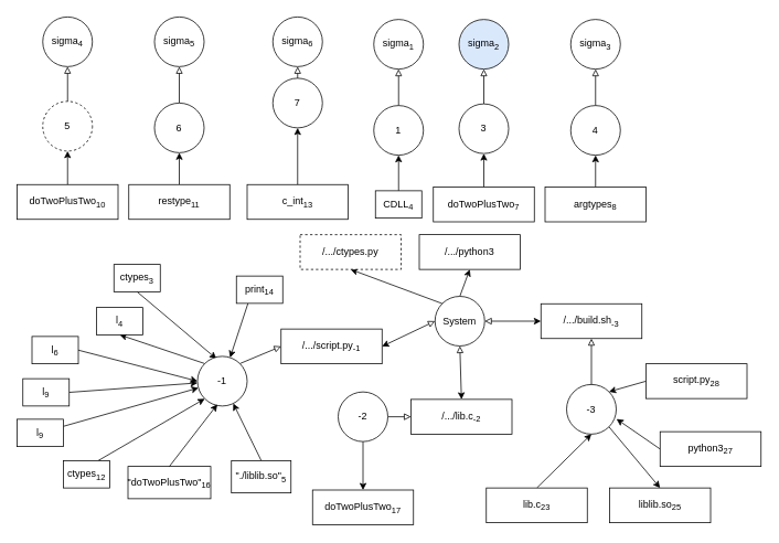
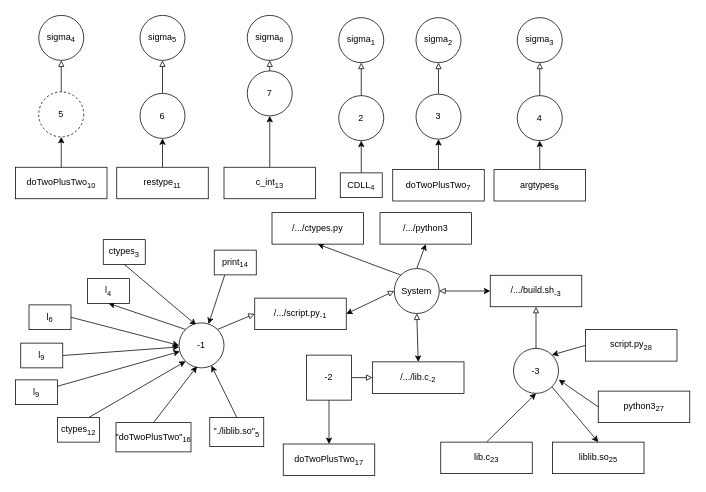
  <mxCell id="0" />
  <mxCell id="1" parent="0" />
  <mxCell id="2" style="edgeStyle=none;shape=connector;rounded=0;orthogonalLoop=1;jettySize=auto;html=1;exitX=0.5;exitY=0;exitDx=0;exitDy=0;labelBackgroundColor=default;strokeColor=default;align=center;verticalAlign=middle;fontFamily=Helvetica;fontSize=11;fontColor=default;endArrow=block;endFill=0;" edge="1" parent="1" source="4" target="67"><mxGeometry relative="1" as="geometry" /></mxCell>
  <mxCell id="3" style="edgeStyle=none;shape=connector;rounded=0;orthogonalLoop=1;jettySize=auto;html=1;exitX=1;exitY=1;exitDx=0;exitDy=0;entryX=0.5;entryY=0;entryDx=0;entryDy=0;labelBackgroundColor=default;strokeColor=default;align=center;verticalAlign=middle;fontFamily=Helvetica;fontSize=11;fontColor=default;endArrow=classic;" edge="1" parent="1" source="4" target="71"><mxGeometry relative="1" as="geometry" /></mxCell>
  <mxCell id="4" value="-3" style="ellipse;whiteSpace=wrap;html=1;aspect=fixed;" vertex="1" parent="1"><mxGeometry x="684" y="464" width="60" height="60" as="geometry" /></mxCell>
  <mxCell id="5" style="edgeStyle=none;shape=connector;rounded=0;orthogonalLoop=1;jettySize=auto;html=1;exitX=1;exitY=0.5;exitDx=0;exitDy=0;labelBackgroundColor=default;strokeColor=default;align=center;verticalAlign=middle;fontFamily=Helvetica;fontSize=11;fontColor=default;endArrow=classic;" edge="1" parent="1" source="7" target="63"><mxGeometry relative="1" as="geometry" /></mxCell>
  <mxCell id="6" style="edgeStyle=none;shape=connector;rounded=0;orthogonalLoop=1;jettySize=auto;html=1;exitX=0.5;exitY=0;exitDx=0;exitDy=0;entryX=0;entryY=0.5;entryDx=0;entryDy=0;labelBackgroundColor=default;strokeColor=default;align=center;verticalAlign=middle;fontFamily=Helvetica;fontSize=11;fontColor=default;endArrow=block;endFill=0;" edge="1" parent="1" source="7" target="65"><mxGeometry relative="1" as="geometry" /></mxCell>
- <mxCell id="7" value="-2" style="ellipse;whiteSpace=wrap;html=1;aspect=fixed;direction=south;" vertex="1" parent="1"><mxGeometry x="408" y="473" width="60" height="60" as="geometry" /></mxCell>
+ <mxCell id="7" value="-2" style="whiteSpace=wrap;html=1;aspect=fixed;direction=south;rounded=0;" vertex="1" parent="1"><mxGeometry x="408" y="473" width="60" height="60" as="geometry" /></mxCell>
  <mxCell id="8" style="edgeStyle=none;shape=connector;rounded=0;orthogonalLoop=1;jettySize=auto;html=1;exitX=0.5;exitY=0;exitDx=0;exitDy=0;entryX=0;entryY=0.5;entryDx=0;entryDy=0;labelBackgroundColor=default;strokeColor=default;align=center;verticalAlign=middle;fontFamily=Helvetica;fontSize=11;fontColor=default;endArrow=classic;startArrow=block;startFill=0;" edge="1" parent="1" source="12" target="67"><mxGeometry relative="1" as="geometry" /></mxCell>
  <mxCell id="9" style="edgeStyle=none;shape=connector;rounded=0;orthogonalLoop=1;jettySize=auto;html=1;exitX=1;exitY=0.5;exitDx=0;exitDy=0;entryX=0.5;entryY=0;entryDx=0;entryDy=0;labelBackgroundColor=default;strokeColor=default;align=center;verticalAlign=middle;fontFamily=Helvetica;fontSize=11;fontColor=default;endArrow=classic;startArrow=block;startFill=0;" edge="1" parent="1" source="12" target="65"><mxGeometry relative="1" as="geometry" /></mxCell>
  <mxCell id="10" style="edgeStyle=none;shape=connector;rounded=0;orthogonalLoop=1;jettySize=auto;html=1;exitX=0;exitY=1;exitDx=0;exitDy=0;entryX=0.5;entryY=1;entryDx=0;entryDy=0;labelBackgroundColor=default;strokeColor=default;align=center;verticalAlign=middle;fontFamily=Helvetica;fontSize=11;fontColor=default;endArrow=classic;" edge="1" parent="1" source="12" target="66"><mxGeometry relative="1" as="geometry" /></mxCell>
  <mxCell id="11" style="edgeStyle=none;shape=connector;rounded=0;orthogonalLoop=1;jettySize=auto;html=1;exitX=0;exitY=0.5;exitDx=0;exitDy=0;entryX=0.5;entryY=1;entryDx=0;entryDy=0;labelBackgroundColor=default;strokeColor=default;align=center;verticalAlign=middle;fontFamily=Helvetica;fontSize=11;fontColor=default;endArrow=classic;" edge="1" parent="1" source="12" target="76"><mxGeometry relative="1" as="geometry" /></mxCell>
  <mxCell id="12" value="System" style="ellipse;whiteSpace=wrap;html=1;aspect=fixed;direction=south;" vertex="1" parent="1"><mxGeometry x="525" y="357.5" width="60" height="60" as="geometry" /></mxCell>
  <mxCell id="13" style="edgeStyle=none;shape=connector;rounded=0;orthogonalLoop=1;jettySize=auto;html=1;exitX=0.5;exitY=1;exitDx=0;exitDy=0;labelBackgroundColor=default;strokeColor=default;align=center;verticalAlign=middle;fontFamily=Helvetica;fontSize=11;fontColor=default;endArrow=classic;entryX=0.383;entryY=0.05;entryDx=0;entryDy=0;entryPerimeter=0;" edge="1" parent="1" source="14" target="19"><mxGeometry relative="1" as="geometry" /></mxCell>
  <mxCell id="14" value="&lt;div&gt;ctypes&lt;sub&gt;3&lt;/sub&gt;&lt;/div&gt;" style="rounded=0;whiteSpace=wrap;html=1;" vertex="1" parent="1"><mxGeometry x="137" y="319" width="56" height="33" as="geometry" /></mxCell>
  <mxCell id="15" style="edgeStyle=none;shape=connector;rounded=0;orthogonalLoop=1;jettySize=auto;html=1;exitX=0.75;exitY=0;exitDx=0;exitDy=0;entryX=0;entryY=1;entryDx=0;entryDy=0;labelBackgroundColor=default;strokeColor=default;align=center;verticalAlign=middle;fontFamily=Helvetica;fontSize=11;fontColor=default;endArrow=classic;" edge="1" parent="1" source="16" target="19"><mxGeometry relative="1" as="geometry" /></mxCell>
  <mxCell id="16" value="&lt;div&gt;ctypes&lt;sub&gt;12&lt;/sub&gt;&lt;/div&gt;" style="rounded=0;whiteSpace=wrap;html=1;" vertex="1" parent="1"><mxGeometry x="76" y="556" width="56" height="33" as="geometry" /></mxCell>
  <mxCell id="17" style="edgeStyle=none;shape=connector;rounded=0;orthogonalLoop=1;jettySize=auto;html=1;exitX=0;exitY=0;exitDx=0;exitDy=0;entryX=0.5;entryY=1;entryDx=0;entryDy=0;labelBackgroundColor=default;strokeColor=default;align=center;verticalAlign=middle;fontFamily=Helvetica;fontSize=11;fontColor=default;endArrow=classic;" edge="1" parent="1" source="19" target="20"><mxGeometry relative="1" as="geometry" /></mxCell>
  <mxCell id="18" style="edgeStyle=none;shape=connector;rounded=0;orthogonalLoop=1;jettySize=auto;html=1;exitX=1;exitY=0;exitDx=0;exitDy=0;entryX=0;entryY=0.5;entryDx=0;entryDy=0;labelBackgroundColor=default;strokeColor=default;align=center;verticalAlign=middle;fontFamily=Helvetica;fontSize=11;fontColor=default;endArrow=block;endFill=0;" edge="1" parent="1" source="19" target="64"><mxGeometry relative="1" as="geometry"><mxPoint x="341.787" y="446.213" as="targetPoint" /></mxGeometry></mxCell>
  <mxCell id="19" value="-1" style="ellipse;whiteSpace=wrap;html=1;aspect=fixed;" vertex="1" parent="1"><mxGeometry x="238" y="430" width="60" height="60" as="geometry" /></mxCell>
  <mxCell id="20" value="l&lt;sub&gt;4&lt;/sub&gt;" style="rounded=0;whiteSpace=wrap;html=1;" vertex="1" parent="1"><mxGeometry x="116" y="371" width="56" height="33" as="geometry" /></mxCell>
  <mxCell id="21" style="edgeStyle=none;shape=connector;rounded=0;orthogonalLoop=1;jettySize=auto;html=1;exitX=0.5;exitY=0;exitDx=0;exitDy=0;entryX=0.5;entryY=1;entryDx=0;entryDy=0;labelBackgroundColor=default;strokeColor=default;align=center;verticalAlign=middle;fontFamily=Helvetica;fontSize=11;fontColor=default;endArrow=classic;" edge="1" parent="1" source="22" target="24"><mxGeometry relative="1" as="geometry" /></mxCell>
  <mxCell id="22" value="CDLL&lt;sub&gt;4&lt;/sub&gt;" style="rounded=0;whiteSpace=wrap;html=1;" vertex="1" parent="1"><mxGeometry x="453" y="230" width="56" height="33" as="geometry" /></mxCell>
  <mxCell id="23" style="edgeStyle=none;shape=connector;rounded=0;orthogonalLoop=1;jettySize=auto;html=1;exitX=0.5;exitY=0;exitDx=0;exitDy=0;labelBackgroundColor=default;strokeColor=default;align=center;verticalAlign=middle;fontFamily=Helvetica;fontSize=11;fontColor=default;endArrow=block;endFill=0;" edge="1" parent="1" source="24" target="25"><mxGeometry relative="1" as="geometry" /></mxCell>
- <mxCell id="24" value="1" style="ellipse;whiteSpace=wrap;html=1;aspect=fixed;" vertex="1" parent="1"><mxGeometry x="451" y="127" width="60" height="60" as="geometry" /></mxCell>
+ <mxCell id="24" value="2" style="ellipse;whiteSpace=wrap;html=1;aspect=fixed;" vertex="1" parent="1"><mxGeometry x="451" y="127" width="60" height="60" as="geometry" /></mxCell>
  <mxCell id="25" value="sigma&lt;sub&gt;1&lt;/sub&gt;" style="ellipse;whiteSpace=wrap;html=1;aspect=fixed;" vertex="1" parent="1"><mxGeometry x="451" y="23" width="60" height="60" as="geometry" /></mxCell>
  <mxCell id="26" style="edgeStyle=none;shape=connector;rounded=0;orthogonalLoop=1;jettySize=auto;html=1;exitX=0.5;exitY=0;exitDx=0;exitDy=0;labelBackgroundColor=default;strokeColor=default;align=center;verticalAlign=middle;fontFamily=Helvetica;fontSize=11;fontColor=default;endArrow=classic;" edge="1" parent="1" source="27" target="19"><mxGeometry relative="1" as="geometry" /></mxCell>
  <mxCell id="27" value="&quot;./liblib.so&quot;&lt;sub&gt;5&lt;/sub&gt;" style="rounded=0;whiteSpace=wrap;html=1;" vertex="1" parent="1"><mxGeometry x="279" y="556" width="72" height="39" as="geometry" /></mxCell>
  <mxCell id="28" style="edgeStyle=none;shape=connector;rounded=0;orthogonalLoop=1;jettySize=auto;html=1;exitX=1;exitY=0.5;exitDx=0;exitDy=0;entryX=0;entryY=0.5;entryDx=0;entryDy=0;labelBackgroundColor=default;strokeColor=default;align=center;verticalAlign=middle;fontFamily=Helvetica;fontSize=11;fontColor=default;endArrow=classic;" edge="1" parent="1" source="29" target="19"><mxGeometry relative="1" as="geometry" /></mxCell>
  <mxCell id="29" value="&lt;div&gt;l&lt;sub&gt;6&lt;/sub&gt;&lt;/div&gt;" style="rounded=0;whiteSpace=wrap;html=1;" vertex="1" parent="1"><mxGeometry x="38" y="406" width="56" height="33" as="geometry" /></mxCell>
  <mxCell id="30" style="edgeStyle=none;shape=connector;rounded=0;orthogonalLoop=1;jettySize=auto;html=1;exitX=1;exitY=0.5;exitDx=0;exitDy=0;labelBackgroundColor=default;strokeColor=default;align=center;verticalAlign=middle;fontFamily=Helvetica;fontSize=11;fontColor=default;endArrow=classic;" edge="1" parent="1" source="31" target="19"><mxGeometry relative="1" as="geometry" /></mxCell>
  <mxCell id="31" value="&lt;div&gt;l&lt;sub&gt;9&lt;/sub&gt;&lt;/div&gt;" style="rounded=0;whiteSpace=wrap;html=1;" vertex="1" parent="1"><mxGeometry x="27" y="457" width="56" height="33" as="geometry" /></mxCell>
  <mxCell id="32" style="edgeStyle=none;shape=connector;rounded=0;orthogonalLoop=1;jettySize=auto;html=1;exitX=0.5;exitY=0;exitDx=0;exitDy=0;labelBackgroundColor=default;strokeColor=default;align=center;verticalAlign=middle;fontFamily=Helvetica;fontSize=11;fontColor=default;endArrow=block;endFill=0;" edge="1" parent="1" source="33" target="34"><mxGeometry relative="1" as="geometry" /></mxCell>
  <mxCell id="33" value="3" style="ellipse;whiteSpace=wrap;html=1;aspect=fixed;" vertex="1" parent="1"><mxGeometry x="554" y="125" width="60" height="60" as="geometry" /></mxCell>
- <mxCell id="34" value="&lt;div&gt;sigma&lt;sub&gt;2&lt;/sub&gt;&lt;/div&gt;" style="ellipse;whiteSpace=wrap;html=1;aspect=fixed;fillColor=#dae8fc;" vertex="1" parent="1"><mxGeometry x="554" y="23" width="60" height="60" as="geometry" /></mxCell>
+ <mxCell id="34" value="&lt;div&gt;sigma&lt;sub&gt;2&lt;/sub&gt;&lt;/div&gt;" style="ellipse;whiteSpace=wrap;html=1;aspect=fixed;" vertex="1" parent="1"><mxGeometry x="554" y="23" width="60" height="60" as="geometry" /></mxCell>
  <mxCell id="35" style="edgeStyle=none;shape=connector;rounded=0;orthogonalLoop=1;jettySize=auto;html=1;exitX=0.5;exitY=0;exitDx=0;exitDy=0;entryX=0.5;entryY=1;entryDx=0;entryDy=0;labelBackgroundColor=default;strokeColor=default;align=center;verticalAlign=middle;fontFamily=Helvetica;fontSize=11;fontColor=default;endArrow=classic;" edge="1" parent="1" source="36" target="33"><mxGeometry relative="1" as="geometry" /></mxCell>
  <mxCell id="36" value="doTwoPlusTwo&lt;sub&gt;7&lt;/sub&gt;" style="rounded=0;whiteSpace=wrap;html=1;" vertex="1" parent="1"><mxGeometry x="523" y="225.5" width="122" height="42" as="geometry" /></mxCell>
  <mxCell id="37" style="edgeStyle=none;shape=connector;rounded=0;orthogonalLoop=1;jettySize=auto;html=1;exitX=0.5;exitY=0;exitDx=0;exitDy=0;labelBackgroundColor=default;strokeColor=default;align=center;verticalAlign=middle;fontFamily=Helvetica;fontSize=11;fontColor=default;endArrow=block;endFill=0;" edge="1" parent="1" source="38" target="39"><mxGeometry relative="1" as="geometry" /></mxCell>
  <mxCell id="38" value="4" style="ellipse;whiteSpace=wrap;html=1;aspect=fixed;" vertex="1" parent="1"><mxGeometry x="689" y="127" width="60" height="60" as="geometry" /></mxCell>
  <mxCell id="39" value="&lt;div&gt;sigma&lt;sub&gt;3&lt;/sub&gt;&lt;/div&gt;" style="ellipse;whiteSpace=wrap;html=1;aspect=fixed;" vertex="1" parent="1"><mxGeometry x="689" y="23" width="60" height="60" as="geometry" /></mxCell>
  <mxCell id="40" style="edgeStyle=none;shape=connector;rounded=0;orthogonalLoop=1;jettySize=auto;html=1;exitX=0.5;exitY=0;exitDx=0;exitDy=0;entryX=0.5;entryY=1;entryDx=0;entryDy=0;labelBackgroundColor=default;strokeColor=default;align=center;verticalAlign=middle;fontFamily=Helvetica;fontSize=11;fontColor=default;endArrow=classic;" edge="1" parent="1" source="41" target="38"><mxGeometry relative="1" as="geometry" /></mxCell>
  <mxCell id="41" value="argtypes&lt;sub&gt;8&lt;/sub&gt;" style="rounded=0;whiteSpace=wrap;html=1;" vertex="1" parent="1"><mxGeometry x="658" y="225.5" width="122" height="42" as="geometry" /></mxCell>
  <mxCell id="42" style="edgeStyle=none;shape=connector;rounded=0;orthogonalLoop=1;jettySize=auto;html=1;exitX=0.5;exitY=0;exitDx=0;exitDy=0;labelBackgroundColor=default;strokeColor=default;align=center;verticalAlign=middle;fontFamily=Helvetica;fontSize=11;fontColor=default;endArrow=block;endFill=0;" edge="1" parent="1" source="43" target="44"><mxGeometry relative="1" as="geometry" /></mxCell>
  <mxCell id="43" value="5" style="ellipse;whiteSpace=wrap;html=1;aspect=fixed;dashed=1;" vertex="1" parent="1"><mxGeometry x="51" y="122" width="60" height="60" as="geometry" /></mxCell>
  <mxCell id="44" value="&lt;div&gt;sigma&lt;sub&gt;4&lt;/sub&gt;&lt;/div&gt;" style="ellipse;whiteSpace=wrap;html=1;aspect=fixed;" vertex="1" parent="1"><mxGeometry x="51" y="20" width="60" height="60" as="geometry" /></mxCell>
  <mxCell id="45" style="edgeStyle=none;shape=connector;rounded=0;orthogonalLoop=1;jettySize=auto;html=1;exitX=0.5;exitY=0;exitDx=0;exitDy=0;entryX=0.5;entryY=1;entryDx=0;entryDy=0;labelBackgroundColor=default;strokeColor=default;align=center;verticalAlign=middle;fontFamily=Helvetica;fontSize=11;fontColor=default;endArrow=classic;" edge="1" parent="1" source="46" target="43"><mxGeometry relative="1" as="geometry" /></mxCell>
  <mxCell id="46" value="doTwoPlusTwo&lt;sub&gt;10&lt;/sub&gt;" style="rounded=0;whiteSpace=wrap;html=1;" vertex="1" parent="1"><mxGeometry x="20" y="222.5" width="122" height="42" as="geometry" /></mxCell>
  <mxCell id="47" style="edgeStyle=none;shape=connector;rounded=0;orthogonalLoop=1;jettySize=auto;html=1;exitX=0.5;exitY=0;exitDx=0;exitDy=0;labelBackgroundColor=default;strokeColor=default;align=center;verticalAlign=middle;fontFamily=Helvetica;fontSize=11;fontColor=default;endArrow=block;endFill=0;" edge="1" parent="1" source="48" target="49"><mxGeometry relative="1" as="geometry" /></mxCell>
  <mxCell id="48" value="6" style="ellipse;whiteSpace=wrap;html=1;aspect=fixed;" vertex="1" parent="1"><mxGeometry x="186" y="124" width="60" height="60" as="geometry" /></mxCell>
  <mxCell id="49" value="&lt;div&gt;sigma&lt;sub&gt;5&lt;/sub&gt;&lt;/div&gt;" style="ellipse;whiteSpace=wrap;html=1;aspect=fixed;" vertex="1" parent="1"><mxGeometry x="186" y="20" width="60" height="60" as="geometry" /></mxCell>
  <mxCell id="50" style="edgeStyle=none;shape=connector;rounded=0;orthogonalLoop=1;jettySize=auto;html=1;exitX=0.5;exitY=0;exitDx=0;exitDy=0;entryX=0.5;entryY=1;entryDx=0;entryDy=0;labelBackgroundColor=default;strokeColor=default;align=center;verticalAlign=middle;fontFamily=Helvetica;fontSize=11;fontColor=default;endArrow=classic;" edge="1" parent="1" source="51" target="48"><mxGeometry relative="1" as="geometry" /></mxCell>
  <mxCell id="51" value="restype&lt;sub&gt;11&lt;/sub&gt;" style="rounded=0;whiteSpace=wrap;html=1;" vertex="1" parent="1"><mxGeometry x="155" y="222.5" width="122" height="42" as="geometry" /></mxCell>
  <mxCell id="52" style="edgeStyle=none;shape=connector;rounded=0;orthogonalLoop=1;jettySize=auto;html=1;exitX=0.5;exitY=0;exitDx=0;exitDy=0;labelBackgroundColor=default;strokeColor=default;align=center;verticalAlign=middle;fontFamily=Helvetica;fontSize=11;fontColor=default;endArrow=block;endFill=0;" edge="1" parent="1" source="53" target="54"><mxGeometry relative="1" as="geometry" /></mxCell>
  <mxCell id="53" value="7" style="ellipse;whiteSpace=wrap;html=1;aspect=fixed;" vertex="1" parent="1"><mxGeometry x="329" y="94" width="60" height="60" as="geometry" /></mxCell>
  <mxCell id="54" value="&lt;div&gt;sigma&lt;sub&gt;6&lt;/sub&gt;&lt;/div&gt;" style="ellipse;whiteSpace=wrap;html=1;aspect=fixed;" vertex="1" parent="1"><mxGeometry x="329" y="20" width="60" height="60" as="geometry" /></mxCell>
  <mxCell id="55" style="edgeStyle=none;shape=connector;rounded=0;orthogonalLoop=1;jettySize=auto;html=1;exitX=0.5;exitY=0;exitDx=0;exitDy=0;entryX=0.5;entryY=1;entryDx=0;entryDy=0;labelBackgroundColor=default;strokeColor=default;align=center;verticalAlign=middle;fontFamily=Helvetica;fontSize=11;fontColor=default;endArrow=classic;" edge="1" parent="1" source="56" target="53"><mxGeometry relative="1" as="geometry" /></mxCell>
  <mxCell id="56" value="c_int&lt;sub&gt;13&lt;/sub&gt;" style="rounded=0;whiteSpace=wrap;html=1;" vertex="1" parent="1"><mxGeometry x="298" y="222.5" width="122" height="42" as="geometry" /></mxCell>
  <mxCell id="57" style="edgeStyle=none;shape=connector;rounded=0;orthogonalLoop=1;jettySize=auto;html=1;exitX=0.25;exitY=1;exitDx=0;exitDy=0;labelBackgroundColor=default;strokeColor=default;align=center;verticalAlign=middle;fontFamily=Helvetica;fontSize=11;fontColor=default;endArrow=classic;" edge="1" parent="1" source="58" target="19"><mxGeometry relative="1" as="geometry" /></mxCell>
  <mxCell id="58" value="print&lt;sub&gt;14&lt;/sub&gt;" style="rounded=0;whiteSpace=wrap;html=1;" vertex="1" parent="1"><mxGeometry x="285" y="333" width="56" height="33" as="geometry" /></mxCell>
  <mxCell id="59" value="&quot;doTwoPlusTwo&quot;&lt;sub&gt;16&lt;/sub&gt;" style="rounded=0;whiteSpace=wrap;html=1;" vertex="1" parent="1"><mxGeometry x="154" y="563" width="100" height="39" as="geometry" /></mxCell>
  <mxCell id="60" style="edgeStyle=none;shape=connector;rounded=0;orthogonalLoop=1;jettySize=auto;html=1;exitX=0.5;exitY=0;exitDx=0;exitDy=0;entryX=0.4;entryY=0.967;entryDx=0;entryDy=0;entryPerimeter=0;labelBackgroundColor=default;strokeColor=default;align=center;verticalAlign=middle;fontFamily=Helvetica;fontSize=11;fontColor=default;endArrow=classic;" edge="1" parent="1" source="59" target="19"><mxGeometry relative="1" as="geometry" /></mxCell>
  <mxCell id="61" value="" style="edgeStyle=none;shape=connector;rounded=0;orthogonalLoop=1;jettySize=auto;html=1;labelBackgroundColor=default;strokeColor=default;align=center;verticalAlign=middle;fontFamily=Helvetica;fontSize=11;fontColor=default;endArrow=classic;" edge="1" parent="1" source="62" target="19"><mxGeometry relative="1" as="geometry" /></mxCell>
  <mxCell id="62" value="&lt;div&gt;l&lt;sub&gt;9&lt;/sub&gt;&lt;/div&gt;" style="rounded=0;whiteSpace=wrap;html=1;" vertex="1" parent="1"><mxGeometry x="20" y="506" width="56" height="33" as="geometry" /></mxCell>
  <mxCell id="63" value="doTwoPlusTwo&lt;sub&gt;17&lt;/sub&gt;" style="rounded=0;whiteSpace=wrap;html=1;" vertex="1" parent="1"><mxGeometry x="377" y="591.5" width="122" height="42" as="geometry" /></mxCell>
  <mxCell id="64" value="/.../script.py&lt;sub&gt;-1&lt;/sub&gt;" style="rounded=0;whiteSpace=wrap;html=1;" vertex="1" parent="1"><mxGeometry x="339" y="397" width="122" height="42" as="geometry" /></mxCell>
  <mxCell id="65" value="/.../lib.c&lt;sub&gt;-2&lt;/sub&gt;" style="rounded=0;whiteSpace=wrap;html=1;" vertex="1" parent="1"><mxGeometry x="496" y="482" width="122" height="42" as="geometry" /></mxCell>
- <mxCell id="66" value="/.../ctypes.py" style="rounded=0;whiteSpace=wrap;html=1;dashed=1;" vertex="1" parent="1"><mxGeometry x="362" y="283" width="122" height="42" as="geometry" /></mxCell>
+ <mxCell id="66" value="/.../ctypes.py" style="rounded=0;whiteSpace=wrap;html=1;" vertex="1" parent="1"><mxGeometry x="362" y="283" width="122" height="42" as="geometry" /></mxCell>
  <mxCell id="67" value="/.../build.sh&lt;sub&gt;-3&lt;/sub&gt;" style="rounded=0;whiteSpace=wrap;html=1;" vertex="1" parent="1"><mxGeometry x="653" y="366.5" width="122" height="42" as="geometry" /></mxCell>
  <mxCell id="68" style="edgeStyle=none;shape=connector;rounded=0;orthogonalLoop=1;jettySize=auto;html=1;exitX=0.5;exitY=1;exitDx=0;exitDy=0;entryX=1;entryY=0.5;entryDx=0;entryDy=0;labelBackgroundColor=default;strokeColor=default;align=center;verticalAlign=middle;fontFamily=Helvetica;fontSize=11;fontColor=default;endArrow=classic;startArrow=block;startFill=0;" edge="1" parent="1" source="12" target="64"><mxGeometry relative="1" as="geometry" /></mxCell>
  <mxCell id="69" style="edgeStyle=none;shape=connector;rounded=0;orthogonalLoop=1;jettySize=auto;html=1;exitX=0.5;exitY=0;exitDx=0;exitDy=0;entryX=0.5;entryY=1;entryDx=0;entryDy=0;labelBackgroundColor=default;strokeColor=default;align=center;verticalAlign=middle;fontFamily=Helvetica;fontSize=11;fontColor=default;endArrow=classic;" edge="1" parent="1" source="70" target="4"><mxGeometry relative="1" as="geometry" /></mxCell>
  <mxCell id="70" value="lib.c&lt;sub&gt;23&lt;/sub&gt;" style="rounded=0;whiteSpace=wrap;html=1;" vertex="1" parent="1"><mxGeometry x="587" y="589" width="122" height="42" as="geometry" /></mxCell>
  <mxCell id="71" value="liblib.so&lt;sub&gt;25&lt;/sub&gt;" style="rounded=0;whiteSpace=wrap;html=1;" vertex="1" parent="1"><mxGeometry x="736" y="589" width="122" height="42" as="geometry" /></mxCell>
  <mxCell id="72" style="edgeStyle=none;shape=connector;rounded=0;orthogonalLoop=1;jettySize=auto;html=1;exitX=0;exitY=0.5;exitDx=0;exitDy=0;entryX=1.005;entryY=0.695;entryDx=0;entryDy=0;labelBackgroundColor=default;strokeColor=default;align=center;verticalAlign=middle;fontFamily=Helvetica;fontSize=11;fontColor=default;endArrow=classic;entryPerimeter=0;" edge="1" parent="1" source="73" target="4"><mxGeometry relative="1" as="geometry" /></mxCell>
  <mxCell id="73" value="python3&lt;sub&gt;27&lt;/sub&gt;" style="rounded=0;whiteSpace=wrap;html=1;" vertex="1" parent="1"><mxGeometry x="797" y="521" width="122" height="42" as="geometry" /></mxCell>
  <mxCell id="74" style="edgeStyle=none;shape=connector;rounded=0;orthogonalLoop=1;jettySize=auto;html=1;exitX=0;exitY=0.5;exitDx=0;exitDy=0;entryX=1;entryY=0;entryDx=0;entryDy=0;labelBackgroundColor=default;strokeColor=default;align=center;verticalAlign=middle;fontFamily=Helvetica;fontSize=11;fontColor=default;endArrow=classic;" edge="1" parent="1" source="75" target="4"><mxGeometry relative="1" as="geometry" /></mxCell>
  <mxCell id="75" value="script.py&lt;sub&gt;28&lt;/sub&gt;" style="rounded=0;whiteSpace=wrap;html=1;" vertex="1" parent="1"><mxGeometry x="780" y="439" width="122" height="42" as="geometry" /></mxCell>
  <mxCell id="76" value="/.../python3" style="rounded=0;whiteSpace=wrap;html=1;" vertex="1" parent="1"><mxGeometry x="506" y="283" width="122" height="42" as="geometry" /></mxCell>
